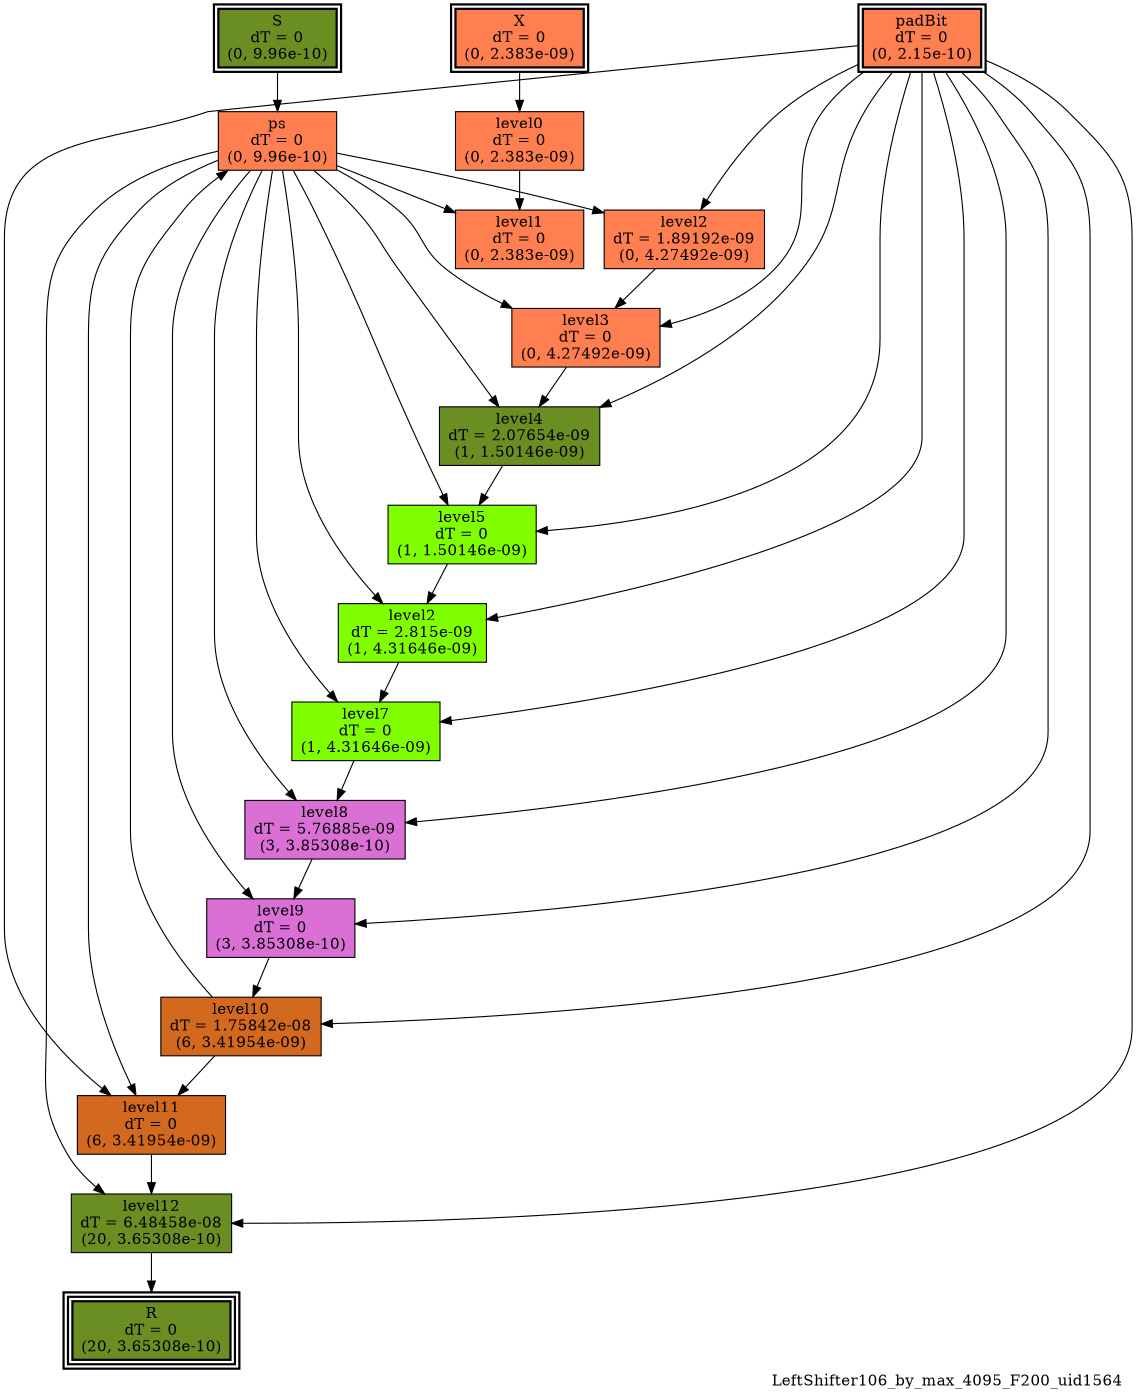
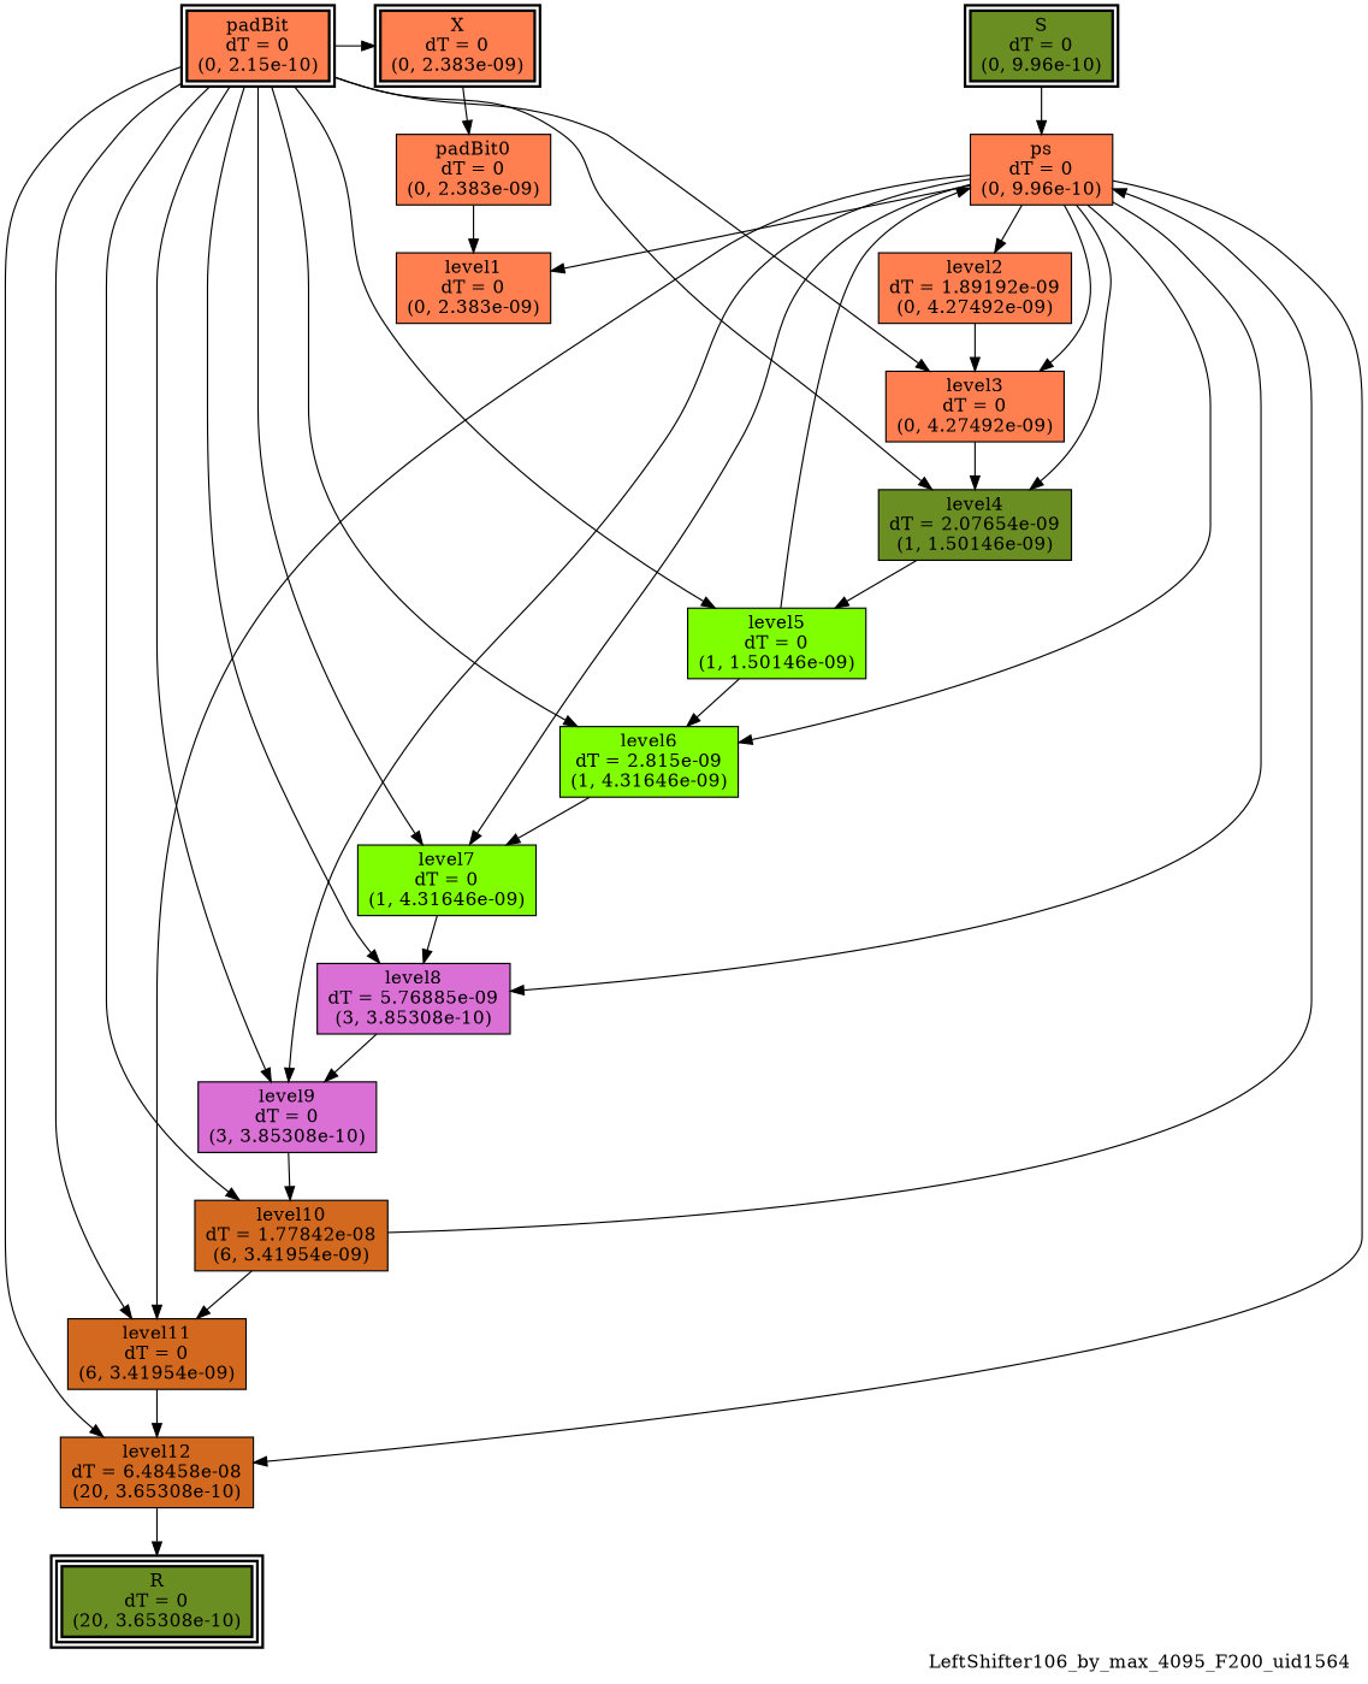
  digraph {
    label=LeftShifter106_by_max_4095_F200_uid1564
    labeljust=right
    labelloc=bottom
    nodesep=0.25
    ranksep=0.5
    node [color=black fillcolor=coral peripheries=1 shape=box style=filled]
    edge [arrowhead=normal arrowsize=1.0 arrowtail=normal color=black dir=forward]
    n1 [label="X\ndT = 0\n(0, 2.383e-09)" peripheries=2 style="bold, filled"]
    n2 [fillcolor=olivedrab label="S\ndT = 0\n(0, 9.96e-10)" peripheries=2 style="bold, filled"]
    n3 [label="padBit\ndT = 0\n(0, 2.15e-10)" peripheries=2 style="bold, filled"]
    n4 [fillcolor=olivedrab label="R\ndT = 0\n(20, 3.65308e-10)" peripheries=3 style="bold, filled"]
-   n5 [label="level0\ndT = 0\n(0, 2.383e-09)"]
+   n5 [label="padBit0\ndT = 0\n(0, 2.383e-09)"]
    n6 [label="ps\ndT = 0\n(0, 9.96e-10)"]
    n7 [label="level2\ndT = 1.89192e-09\n(0, 4.27492e-09)"]
    n8 [label="level3\ndT = 0\n(0, 4.27492e-09)"]
    n9 [fillcolor=olivedrab label="level4\ndT = 2.07654e-09\n(1, 1.50146e-09)"]
    n10 [fillcolor=chartreuse label="level5\ndT = 0\n(1, 1.50146e-09)"]
-   n11 [fillcolor=chartreuse label="level2\ndT = 2.815e-09\n(1, 4.31646e-09)"]
+   n11 [fillcolor=chartreuse label="level6\ndT = 2.815e-09\n(1, 4.31646e-09)"]
    n12 [fillcolor=chartreuse label="level7\ndT = 0\n(1, 4.31646e-09)"]
    n13 [fillcolor=orchid label="level8\ndT = 5.76885e-09\n(3, 3.85308e-10)"]
    n14 [fillcolor=orchid label="level9\ndT = 0\n(3, 3.85308e-10)"]
-   n15 [fillcolor=chocolate label="level10\ndT = 1.75842e-08\n(6, 3.41954e-09)"]
+   n15 [fillcolor=chocolate label="level10\ndT = 1.77842e-08\n(6, 3.41954e-09)"]
    n16 [fillcolor=chocolate label="level11\ndT = 0\n(6, 3.41954e-09)"]
-   n17 [fillcolor=olivedrab label="level12\ndT = 6.48458e-08\n(20, 3.65308e-10)"]
+   n17 [fillcolor=chocolate label="level12\ndT = 6.48458e-08\n(20, 3.65308e-10)"]
    n18 [label="level1\ndT = 0\n(0, 2.383e-09)"]
    subgraph sub_1 {
      rank=same
      n1
      n2
      n3
    }
    subgraph sub_2 {
      rank=same
      n4
    }
    n1 -> n5
    n2 -> n6
-   n3 -> n7
+   n3 -> n1
    n3 -> n8
    n3 -> n9
    n3 -> n10
    n3 -> n11
    n3 -> n12
    n3 -> n13
    n3 -> n14
    n3 -> n15
    n3 -> n16
    n3 -> n17
    n5 -> n18
    n6 -> n7
    n6 -> n8
    n6 -> n9
-   n6 -> n10
+   n10 -> n6
    n6 -> n11
    n6 -> n12
    n6 -> n13
    n6 -> n14
    n6 -> n16
    n6 -> n17
    n6 -> n18
    n7 -> n8
    n8 -> n9
    n9 -> n10
    n10 -> n11
    n11 -> n12
    n12 -> n13
    n13 -> n14
    n14 -> n15
    n15 -> n6
    n15 -> n16
    n16 -> n17
    n17 -> n4
  }
